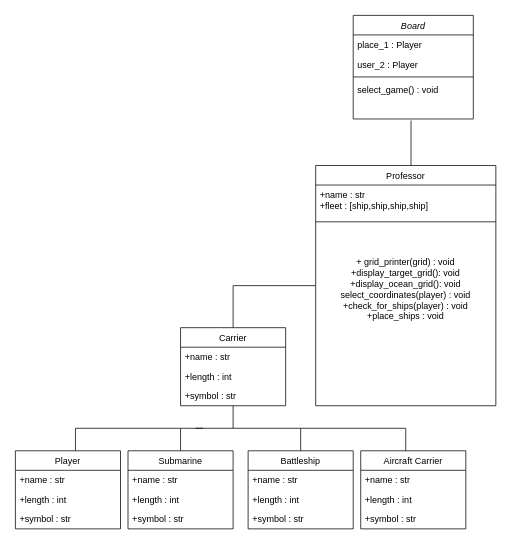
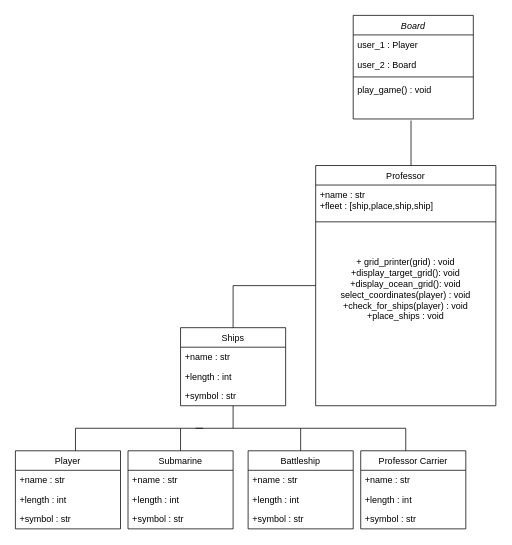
  <mxCell id="0" />
  <mxCell id="1" parent="0" />
  <mxCell id="2" value="Board&#10;" style="swimlane;fontStyle=2;align=center;verticalAlign=top;childLayout=stackLayout;horizontal=1;startSize=26;horizontalStack=0;resizeParent=1;resizeLast=0;collapsible=1;marginBottom=0;rounded=0;shadow=0;strokeWidth=1;" parent="1" vertex="1"><mxGeometry x="470" y="20" width="160" height="138" as="geometry"><mxRectangle x="230" y="140" width="160" height="26" as="alternateBounds" /></mxGeometry></mxCell>
- <mxCell id="3" value="place_1 : Player" style="text;align=left;verticalAlign=top;spacingLeft=4;spacingRight=4;overflow=hidden;rotatable=0;points=[[0,0.5],[1,0.5]];portConstraint=eastwest;" parent="2" vertex="1"><mxGeometry y="26" width="160" height="26" as="geometry" /></mxCell>
- <mxCell id="4" value="user_2 : Player" style="text;align=left;verticalAlign=top;spacingLeft=4;spacingRight=4;overflow=hidden;rotatable=0;points=[[0,0.5],[1,0.5]];portConstraint=eastwest;rounded=0;shadow=0;html=0;" parent="2" vertex="1"><mxGeometry y="52" width="160" height="26" as="geometry" /></mxCell>
+ <mxCell id="3" value="user_1 : Player" style="text;align=left;verticalAlign=top;spacingLeft=4;spacingRight=4;overflow=hidden;rotatable=0;points=[[0,0.5],[1,0.5]];portConstraint=eastwest;" parent="2" vertex="1"><mxGeometry y="26" width="160" height="26" as="geometry" /></mxCell>
+ <mxCell id="4" value="user_2 : Board" style="text;align=left;verticalAlign=top;spacingLeft=4;spacingRight=4;overflow=hidden;rotatable=0;points=[[0,0.5],[1,0.5]];portConstraint=eastwest;rounded=0;shadow=0;html=0;" parent="2" vertex="1"><mxGeometry y="52" width="160" height="26" as="geometry" /></mxCell>
  <mxCell id="5" value="" style="line;html=1;strokeWidth=1;align=left;verticalAlign=middle;spacingTop=-1;spacingLeft=3;spacingRight=3;rotatable=0;labelPosition=right;points=[];portConstraint=eastwest;" parent="2" vertex="1"><mxGeometry y="78" width="160" height="8" as="geometry" /></mxCell>
- <mxCell id="6" value="select_game() : void" style="text;align=left;verticalAlign=top;spacingLeft=4;spacingRight=4;overflow=hidden;rotatable=0;points=[[0,0.5],[1,0.5]];portConstraint=eastwest;" parent="2" vertex="1"><mxGeometry y="86" width="160" height="26" as="geometry" /></mxCell>
+ <mxCell id="6" value="play_game() : void" style="text;align=left;verticalAlign=top;spacingLeft=4;spacingRight=4;overflow=hidden;rotatable=0;points=[[0,0.5],[1,0.5]];portConstraint=eastwest;" parent="2" vertex="1"><mxGeometry y="86" width="160" height="26" as="geometry" /></mxCell>
  <mxCell id="7" value="Professor" style="swimlane;fontStyle=0;align=center;verticalAlign=top;childLayout=stackLayout;horizontal=1;startSize=26;horizontalStack=0;resizeParent=1;resizeLast=0;collapsible=1;marginBottom=0;rounded=0;shadow=0;strokeWidth=1;" parent="1" vertex="1"><mxGeometry x="420" y="220" width="240" height="320" as="geometry"><mxRectangle x="340" y="380" width="170" height="26" as="alternateBounds" /></mxGeometry></mxCell>
- <mxCell id="8" value="+name : str&#10;+fleet : [ship,ship,ship,ship]" style="text;align=left;verticalAlign=top;spacingLeft=4;spacingRight=4;overflow=hidden;rotatable=0;points=[[0,0.5],[1,0.5]];portConstraint=eastwest;" parent="7" vertex="1"><mxGeometry y="26" width="240" height="44" as="geometry" /></mxCell>
+ <mxCell id="8" value="+name : str&#10;+fleet : [ship,place,ship,ship]" style="text;align=left;verticalAlign=top;spacingLeft=4;spacingRight=4;overflow=hidden;rotatable=0;points=[[0,0.5],[1,0.5]];portConstraint=eastwest;" parent="7" vertex="1"><mxGeometry y="26" width="240" height="44" as="geometry" /></mxCell>
  <mxCell id="9" value="" style="line;html=1;strokeWidth=1;align=left;verticalAlign=middle;spacingTop=-1;spacingLeft=3;spacingRight=3;rotatable=0;labelPosition=right;points=[];portConstraint=eastwest;" parent="7" vertex="1"><mxGeometry y="70" width="240" height="10" as="geometry" /></mxCell>
  <mxCell id="10" value="+ grid_printer(grid) : void&lt;br&gt;+display_target_grid(): void&lt;br&gt;+display_ocean_grid(): void&lt;br&gt;select_coordinates(player) : void&lt;br&gt;+check_for_ships(player) : void&lt;br&gt;+place_ships : void" style="text;html=1;strokeColor=none;fillColor=none;align=center;verticalAlign=middle;whiteSpace=wrap;rounded=0;" vertex="1" parent="7"><mxGeometry y="80" width="240" height="170" as="geometry" /></mxCell>
- <mxCell id="11" value="Carrier" style="swimlane;fontStyle=0;childLayout=stackLayout;horizontal=1;startSize=26;fillColor=none;horizontalStack=0;resizeParent=1;resizeParentMax=0;resizeLast=0;collapsible=1;marginBottom=0;" vertex="1" parent="1"><mxGeometry x="240" y="436" width="140" height="104" as="geometry" /></mxCell>
+ <mxCell id="11" value="Ships" style="swimlane;fontStyle=0;childLayout=stackLayout;horizontal=1;startSize=26;fillColor=none;horizontalStack=0;resizeParent=1;resizeParentMax=0;resizeLast=0;collapsible=1;marginBottom=0;" vertex="1" parent="1"><mxGeometry x="240" y="436" width="140" height="104" as="geometry" /></mxCell>
  <mxCell id="12" value="+name : str " style="text;strokeColor=none;fillColor=none;align=left;verticalAlign=top;spacingLeft=4;spacingRight=4;overflow=hidden;rotatable=0;points=[[0,0.5],[1,0.5]];portConstraint=eastwest;" vertex="1" parent="11"><mxGeometry y="26" width="140" height="26" as="geometry" /></mxCell>
  <mxCell id="13" value="+length : int" style="text;strokeColor=none;fillColor=none;align=left;verticalAlign=top;spacingLeft=4;spacingRight=4;overflow=hidden;rotatable=0;points=[[0,0.5],[1,0.5]];portConstraint=eastwest;" vertex="1" parent="11"><mxGeometry y="52" width="140" height="26" as="geometry" /></mxCell>
  <mxCell id="14" value="+symbol : str" style="text;strokeColor=none;fillColor=none;align=left;verticalAlign=top;spacingLeft=4;spacingRight=4;overflow=hidden;rotatable=0;points=[[0,0.5],[1,0.5]];portConstraint=eastwest;" vertex="1" parent="11"><mxGeometry y="78" width="140" height="26" as="geometry" /></mxCell>
  <mxCell id="15" value="Player" style="swimlane;fontStyle=0;childLayout=stackLayout;horizontal=1;startSize=26;fillColor=none;horizontalStack=0;resizeParent=1;resizeParentMax=0;resizeLast=0;collapsible=1;marginBottom=0;" vertex="1" parent="1"><mxGeometry y="600" width="140" height="104" as="geometry" x="20" /></mxCell>
  <mxCell id="16" value="+name : str " style="text;strokeColor=none;fillColor=none;align=left;verticalAlign=top;spacingLeft=4;spacingRight=4;overflow=hidden;rotatable=0;points=[[0,0.5],[1,0.5]];portConstraint=eastwest;" vertex="1" parent="15"><mxGeometry y="26" width="140" height="26" as="geometry" /></mxCell>
  <mxCell id="17" value="+length : int" style="text;strokeColor=none;fillColor=none;align=left;verticalAlign=top;spacingLeft=4;spacingRight=4;overflow=hidden;rotatable=0;points=[[0,0.5],[1,0.5]];portConstraint=eastwest;" vertex="1" parent="15"><mxGeometry y="52" width="140" height="26" as="geometry" /></mxCell>
  <mxCell id="18" value="+symbol : str" style="text;strokeColor=none;fillColor=none;align=left;verticalAlign=top;spacingLeft=4;spacingRight=4;overflow=hidden;rotatable=0;points=[[0,0.5],[1,0.5]];portConstraint=eastwest;" vertex="1" parent="15"><mxGeometry y="78" width="140" height="26" as="geometry" /></mxCell>
  <mxCell id="19" value="Submarine" style="swimlane;fontStyle=0;childLayout=stackLayout;horizontal=1;startSize=26;fillColor=none;horizontalStack=0;resizeParent=1;resizeParentMax=0;resizeLast=0;collapsible=1;marginBottom=0;" vertex="1" parent="1"><mxGeometry x="170" y="600" width="140" height="104" as="geometry" /></mxCell>
  <mxCell id="20" value="+name : str " style="text;strokeColor=none;fillColor=none;align=left;verticalAlign=top;spacingLeft=4;spacingRight=4;overflow=hidden;rotatable=0;points=[[0,0.5],[1,0.5]];portConstraint=eastwest;" vertex="1" parent="19"><mxGeometry y="26" width="140" height="26" as="geometry" /></mxCell>
  <mxCell id="21" value="+length : int" style="text;strokeColor=none;fillColor=none;align=left;verticalAlign=top;spacingLeft=4;spacingRight=4;overflow=hidden;rotatable=0;points=[[0,0.5],[1,0.5]];portConstraint=eastwest;" vertex="1" parent="19"><mxGeometry y="52" width="140" height="26" as="geometry" /></mxCell>
  <mxCell id="22" value="+symbol : str" style="text;strokeColor=none;fillColor=none;align=left;verticalAlign=top;spacingLeft=4;spacingRight=4;overflow=hidden;rotatable=0;points=[[0,0.5],[1,0.5]];portConstraint=eastwest;" vertex="1" parent="19"><mxGeometry y="78" width="140" height="26" as="geometry" /></mxCell>
  <mxCell id="23" value="Battleship" style="swimlane;fontStyle=0;childLayout=stackLayout;horizontal=1;startSize=26;fillColor=none;horizontalStack=0;resizeParent=1;resizeParentMax=0;resizeLast=0;collapsible=1;marginBottom=0;" vertex="1" parent="1"><mxGeometry x="330" y="600" width="140" height="104" as="geometry" /></mxCell>
  <mxCell id="24" value="+name : str " style="text;strokeColor=none;fillColor=none;align=left;verticalAlign=top;spacingLeft=4;spacingRight=4;overflow=hidden;rotatable=0;points=[[0,0.5],[1,0.5]];portConstraint=eastwest;" vertex="1" parent="23"><mxGeometry y="26" width="140" height="26" as="geometry" /></mxCell>
  <mxCell id="25" value="+length : int" style="text;strokeColor=none;fillColor=none;align=left;verticalAlign=top;spacingLeft=4;spacingRight=4;overflow=hidden;rotatable=0;points=[[0,0.5],[1,0.5]];portConstraint=eastwest;" vertex="1" parent="23"><mxGeometry y="52" width="140" height="26" as="geometry" /></mxCell>
  <mxCell id="26" value="+symbol : str" style="text;strokeColor=none;fillColor=none;align=left;verticalAlign=top;spacingLeft=4;spacingRight=4;overflow=hidden;rotatable=0;points=[[0,0.5],[1,0.5]];portConstraint=eastwest;" vertex="1" parent="23"><mxGeometry y="78" width="140" height="26" as="geometry" /></mxCell>
- <mxCell id="27" value="Aircraft Carrier" style="swimlane;fontStyle=0;childLayout=stackLayout;horizontal=1;startSize=26;fillColor=none;horizontalStack=0;resizeParent=1;resizeParentMax=0;resizeLast=0;collapsible=1;marginBottom=0;" vertex="1" parent="1"><mxGeometry x="480" y="600" width="140" height="104" as="geometry" /></mxCell>
+ <mxCell id="27" value="Professor Carrier" style="swimlane;fontStyle=0;childLayout=stackLayout;horizontal=1;startSize=26;fillColor=none;horizontalStack=0;resizeParent=1;resizeParentMax=0;resizeLast=0;collapsible=1;marginBottom=0;" vertex="1" parent="1"><mxGeometry x="480" y="600" width="140" height="104" as="geometry" /></mxCell>
  <mxCell id="28" value="+name : str " style="text;strokeColor=none;fillColor=none;align=left;verticalAlign=top;spacingLeft=4;spacingRight=4;overflow=hidden;rotatable=0;points=[[0,0.5],[1,0.5]];portConstraint=eastwest;" vertex="1" parent="27"><mxGeometry y="26" width="140" height="26" as="geometry" /></mxCell>
  <mxCell id="29" value="+length : int" style="text;strokeColor=none;fillColor=none;align=left;verticalAlign=top;spacingLeft=4;spacingRight=4;overflow=hidden;rotatable=0;points=[[0,0.5],[1,0.5]];portConstraint=eastwest;" vertex="1" parent="27"><mxGeometry y="52" width="140" height="26" as="geometry" /></mxCell>
  <mxCell id="30" value="+symbol : str" style="text;strokeColor=none;fillColor=none;align=left;verticalAlign=top;spacingLeft=4;spacingRight=4;overflow=hidden;rotatable=0;points=[[0,0.5],[1,0.5]];portConstraint=eastwest;" vertex="1" parent="27"><mxGeometry y="78" width="140" height="26" as="geometry" /></mxCell>
  <mxCell id="31" value="" style="endArrow=none;html=1;rounded=0;" edge="1" parent="1"><mxGeometry width="50" height="50" relative="1" as="geometry"><mxPoint x="540" y="600" as="sourcePoint" /><mxPoint x="260" y="570" as="targetPoint" /><Array as="points"><mxPoint x="540" y="570" /></Array></mxGeometry></mxCell>
  <mxCell id="32" value="" style="endArrow=none;html=1;rounded=0;" edge="1" parent="1"><mxGeometry width="50" height="50" relative="1" as="geometry"><mxPoint x="400" y="600" as="sourcePoint" /><mxPoint x="400" y="570" as="targetPoint" /></mxGeometry></mxCell>
  <mxCell id="33" value="" style="endArrow=none;html=1;rounded=0;exitX=0.5;exitY=0;exitDx=0;exitDy=0;" edge="1" parent="1"><mxGeometry width="50" height="50" relative="1" as="geometry"><mxPoint x="240" y="600" as="sourcePoint" /><mxPoint x="270" y="570" as="targetPoint" /><Array as="points"><mxPoint x="240" y="570" /></Array></mxGeometry></mxCell>
  <mxCell id="34" value="" style="endArrow=none;html=1;rounded=0;" edge="1" parent="1"><mxGeometry width="50" height="50" relative="1" as="geometry"><mxPoint x="100" y="600" as="sourcePoint" /><mxPoint x="240" y="570" as="targetPoint" /><Array as="points"><mxPoint x="100" y="570" /></Array></mxGeometry></mxCell>
  <mxCell id="35" value="" style="endArrow=none;html=1;rounded=0;" edge="1" parent="1"><mxGeometry width="50" height="50" relative="1" as="geometry"><mxPoint x="310" y="570" as="sourcePoint" /><mxPoint x="310" y="540" as="targetPoint" /></mxGeometry></mxCell>
  <mxCell id="36" value="" style="endArrow=none;html=1;rounded=0;entryX=0;entryY=0.5;entryDx=0;entryDy=0;" edge="1" parent="1" target="7"><mxGeometry width="50" height="50" relative="1" as="geometry"><mxPoint x="310" y="436" as="sourcePoint" /><mxPoint x="360" y="386" as="targetPoint" /><Array as="points"><mxPoint x="310" y="380" /></Array></mxGeometry></mxCell>
  <mxCell id="37" value="" style="endArrow=none;html=1;rounded=0;" edge="1" parent="1"><mxGeometry width="50" height="50" relative="1" as="geometry"><mxPoint x="547" y="220" as="sourcePoint" /><mxPoint x="547" y="160" as="targetPoint" /></mxGeometry></mxCell>
